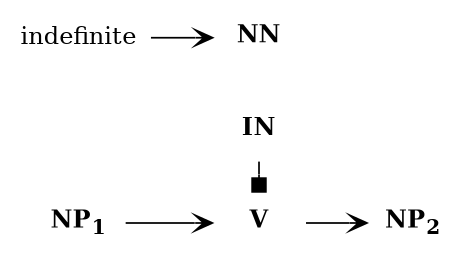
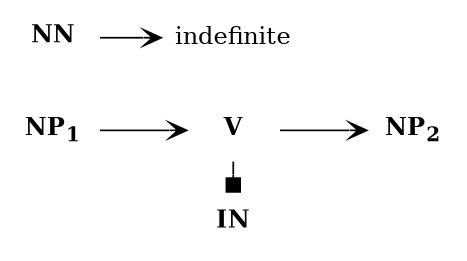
  digraph {
    rankdir=LR
    node [shape=none]
    edge [arrowhead=vee]
    n1 [label=<<B>V</B>>]
    n2 [label=<<B>IN</B>>]
    n3 [label=<<B>NP<SUB>2</SUB></B>>]
    n4 [label=<<B>NP<SUB>1</SUB></B>>]
    n5 [label=<<B>NN</B>>]
    n6 [label=<indefinite>]
    subgraph sub_1 {
      rank=same
      n1
      n2
    }
    n1 -> n3
-   n2 -> n1 [arrowhead=box]
+   n1 -> n2 [arrowhead=box]
    n4 -> n1
-   n6 -> n5
+   n5 -> n6
  }
